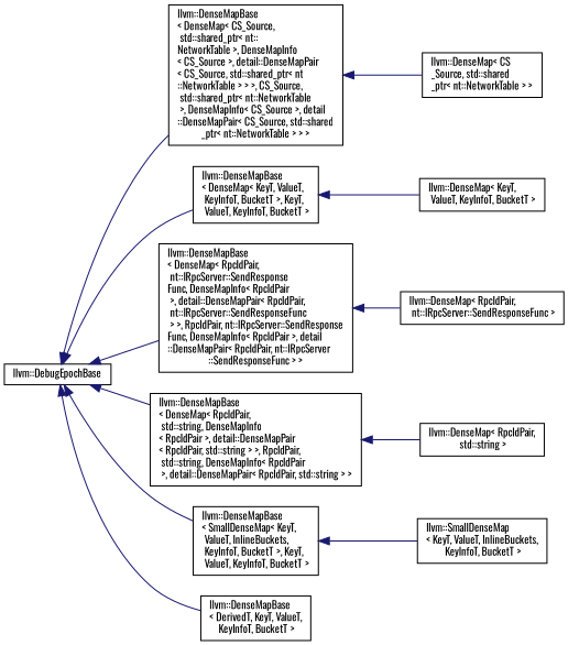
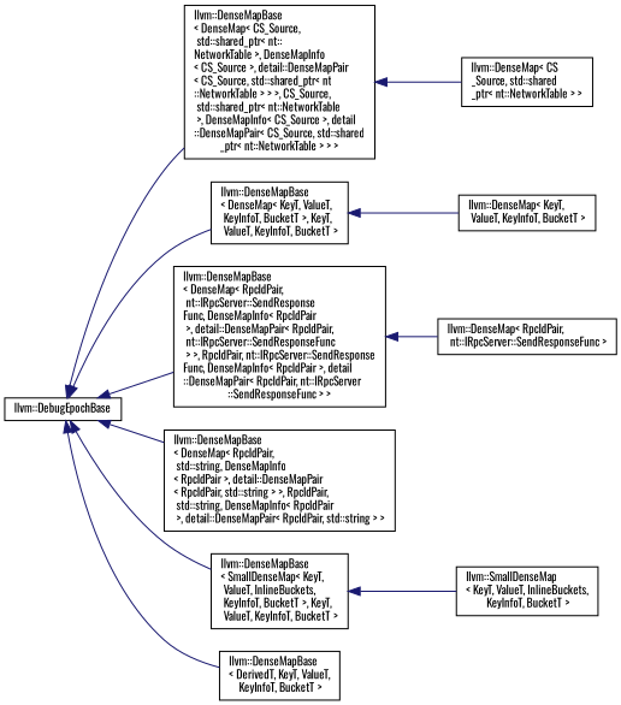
  digraph {
    rankdir=LR
    fontname=Oswald
    node [color=black fillcolor=white fontname=Oswald fontsize=10 shape=record style=filled]
    edge [color=midnightblue dir=back fontname=Oswald fontsize=10 labelfontname=Helvetica labelfontsize=10 style=solid]
    n1 [height=0.2 label="llvm::DebugEpochBase" width=0.4]
    n2 [height=0.2 label="llvm::DenseMapBase\l\< DenseMap\< CS_Source,\l std::shared_ptr\< nt::\lNetworkTable \>, DenseMapInfo\l\< CS_Source \>, detail::DenseMapPair\l\< CS_Source, std::shared_ptr\< nt\l::NetworkTable \> \> \>, CS_Source,\l std::shared_ptr\< nt::NetworkTable\l \>, DenseMapInfo\< CS_Source \>, detail\l::DenseMapPair\< CS_Source, std::shared\l_ptr\< nt::NetworkTable \> \> \>" width=0.4]
    n3 [height=0.2 label="llvm::DenseMapBase\l\< DenseMap\< KeyT, ValueT,\l KeyInfoT, BucketT \>, KeyT,\l ValueT, KeyInfoT, BucketT \>" width=0.4]
    n4 [height=0.2 label="llvm::DenseMapBase\l\< DenseMap\< RpcIdPair,\l nt::IRpcServer::SendResponse\lFunc, DenseMapInfo\< RpcIdPair\l \>, detail::DenseMapPair\< RpcIdPair,\l nt::IRpcServer::SendResponseFunc\l \> \>, RpcIdPair, nt::IRpcServer::SendResponse\lFunc, DenseMapInfo\< RpcIdPair \>, detail\l::DenseMapPair\< RpcIdPair, nt::IRpcServer\l::SendResponseFunc \> \>" width=0.4]
    n5 [height=0.2 label="llvm::DenseMapBase\l\< DenseMap\< RpcIdPair,\l std::string, DenseMapInfo\l\< RpcIdPair \>, detail::DenseMapPair\l\< RpcIdPair, std::string \> \>, RpcIdPair,\l std::string, DenseMapInfo\< RpcIdPair\l \>, detail::DenseMapPair\< RpcIdPair, std::string \> \>" width=0.4]
    n6 [height=0.2 label="llvm::DenseMapBase\l\< SmallDenseMap\< KeyT,\l ValueT, InlineBuckets,\l KeyInfoT, BucketT \>, KeyT,\l ValueT, KeyInfoT, BucketT \>" width=0.4]
    n7 [height=0.2 label="llvm::DenseMapBase\l\< DerivedT, KeyT, ValueT,\l KeyInfoT, BucketT \>" width=0.4]
    n8 [height=0.2 label="llvm::DenseMap\< CS\l_Source, std::shared\l_ptr\< nt::NetworkTable \> \>" width=0.4]
    n9 [height=0.2 label="llvm::DenseMap\< KeyT,\l ValueT, KeyInfoT, BucketT \>" width=0.4]
    n10 [height=0.2 label="llvm::DenseMap\< RpcIdPair,\l nt::IRpcServer::SendResponseFunc \>" width=0.4]
-   n11 [height=0.2 label="llvm::DenseMap\< RpcIdPair,\l std::string \>" width=0.4]
    n12 [height=0.2 label="llvm::SmallDenseMap\l\< KeyT, ValueT, InlineBuckets,\l KeyInfoT, BucketT \>" width=0.4]
    n1 -> n2
    n1 -> n3
    n1 -> n4
    n1 -> n5
    n1 -> n6
    n1 -> n7
    n2 -> n8
    n3 -> n9
    n4 -> n10
-   n5 -> n11
    n6 -> n12
  }
